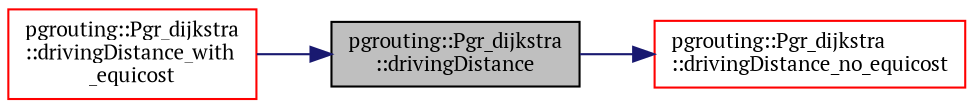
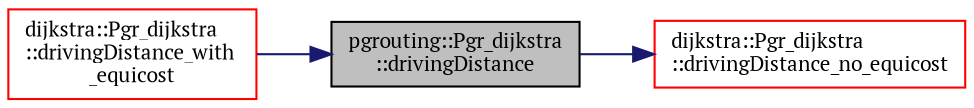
  digraph {
    fontname="PT Serif"
    rankdir=LR
    node [color=red fillcolor=white fontname="PT Serif" fontsize=10 shape=record style=filled]
    edge [color=midnightblue fontname="PT Serif" fontsize=10 labelfontname=Helvetica labelfontsize=10 style=solid]
    n1 [color=black fillcolor=grey75 fontcolor=black height=0.2 label="pgrouting::Pgr_dijkstra\l::drivingDistance" width=0.4]
-   n2 [height=0.2 label="pgrouting::Pgr_dijkstra\l::drivingDistance_no_equicost" width=0.4]
-   n3 [height=0.2 label="pgrouting::Pgr_dijkstra\l::drivingDistance_with\l_equicost" width=0.4]
+   n2 [height=0.2 label="dijkstra::Pgr_dijkstra\l::drivingDistance_no_equicost" width=0.4]
+   n3 [height=0.2 label="dijkstra::Pgr_dijkstra\l::drivingDistance_with\l_equicost" width=0.4]
    n1 -> n2
    n3 -> n1
  }
